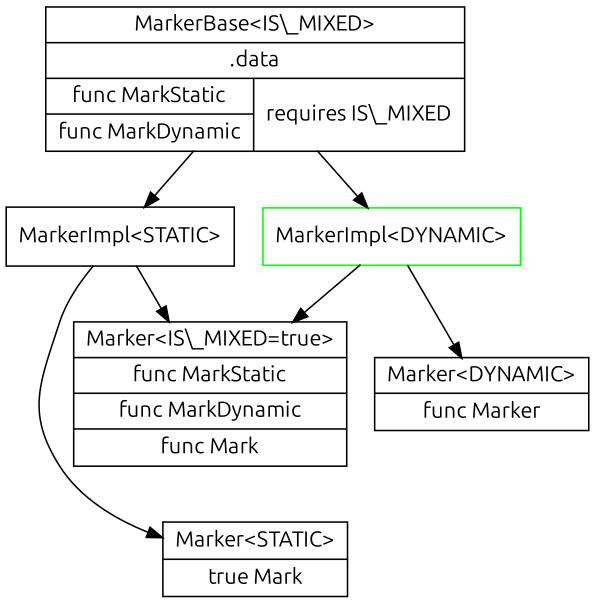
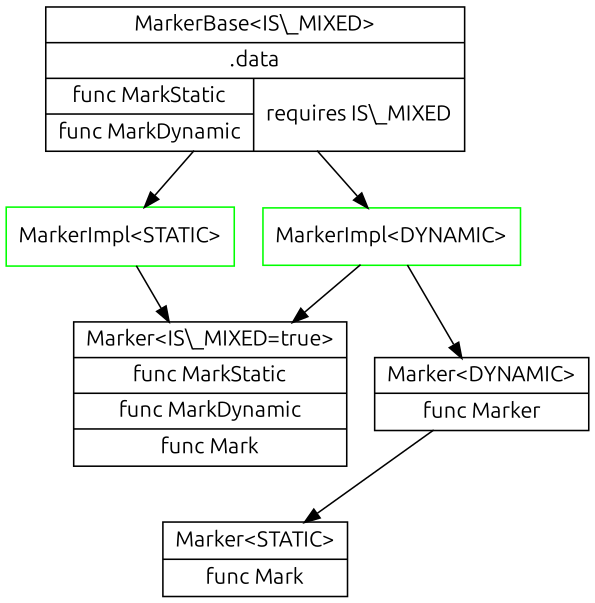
  digraph {
    fontname=Ubuntu
    node [fontname=Ubuntu shape=record]
    edge [fontname=Ubuntu]
    n1 [label="{MarkerBase&lt;IS\\_MIXED&gt;|.data|{{func MarkStatic|func MarkDynamic}|requires IS\\_MIXED}}"]
-   n2 [color=black label="MarkerImpl&lt;STATIC&gt;"]
+   n2 [color=green label="MarkerImpl&lt;STATIC&gt;"]
    n3 [color=green label="MarkerImpl&lt;DYNAMIC&gt;"]
    n4 [label="{Marker&lt;IS\\_MIXED=true&gt;|func MarkStatic|func MarkDynamic|func Mark}"]
-   n5 [label="{Marker&lt;STATIC&gt;|true Mark}"]
+   n5 [label="{Marker&lt;STATIC&gt;|func Mark}"]
    n6 [label="{Marker&lt;DYNAMIC&gt;|func Marker}"]
    n1 -> n2
    n1 -> n3
    n2 -> n4
-   n2 -> n5
+   n6 -> n5
    n3 -> n4
    n3 -> n6
  }
